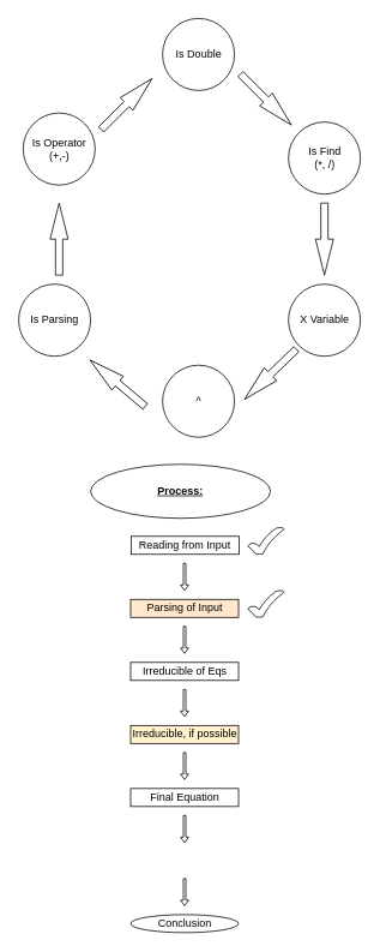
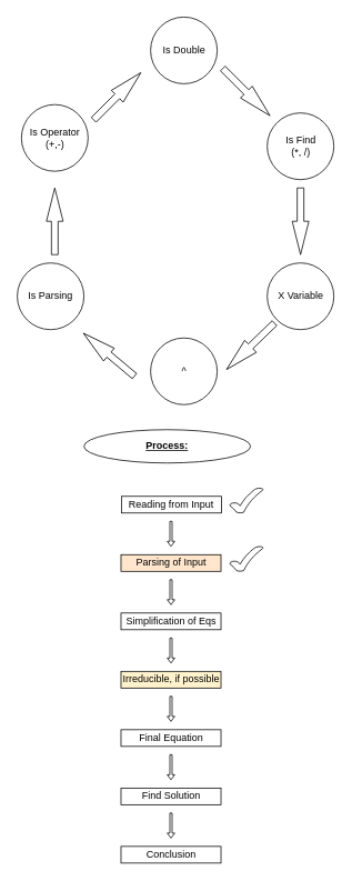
  <mxCell id="0" />
  <mxCell id="1" parent="0" />
  <mxCell id="2" value="" style="ellipse;whiteSpace=wrap;html=1;aspect=fixed;" parent="1" vertex="1"><mxGeometry x="180" y="20" width="80" height="80" as="geometry" /></mxCell>
  <mxCell id="3" value="Is Double" style="text;html=1;align=center;verticalAlign=middle;resizable=0;points=[];autosize=1;strokeColor=none;fillColor=none;" parent="1" vertex="1"><mxGeometry x="185" y="45" width="70" height="30" as="geometry" /></mxCell>
  <mxCell id="4" value="" style="html=1;shadow=0;dashed=0;align=center;verticalAlign=middle;shape=mxgraph.arrows2.arrow;dy=0.6;dx=40;notch=0;rotation=45;" parent="1" vertex="1"><mxGeometry x="255" y="100" width="80" height="20" as="geometry" /></mxCell>
  <mxCell id="5" value="" style="ellipse;whiteSpace=wrap;html=1;aspect=fixed;" parent="1" vertex="1"><mxGeometry x="320" y="135" width="80" height="80" as="geometry" /></mxCell>
  <mxCell id="6" value="Is Find&lt;br&gt;(*, /)" style="text;html=1;align=center;verticalAlign=middle;resizable=0;points=[];autosize=1;strokeColor=none;fillColor=none;" parent="1" vertex="1"><mxGeometry x="320" y="155" width="80" height="40" as="geometry" /></mxCell>
  <mxCell id="7" value="" style="html=1;shadow=0;dashed=0;align=center;verticalAlign=middle;shape=mxgraph.arrows2.arrow;dy=0.6;dx=40;notch=0;rotation=90;" parent="1" vertex="1"><mxGeometry x="320" y="255" width="80" height="20" as="geometry" /></mxCell>
  <mxCell id="8" value="" style="ellipse;whiteSpace=wrap;html=1;aspect=fixed;" parent="1" vertex="1"><mxGeometry x="320" y="315" width="80" height="80" as="geometry" /></mxCell>
  <mxCell id="9" value="X Variable" style="text;html=1;align=center;verticalAlign=middle;resizable=0;points=[];autosize=1;strokeColor=none;fillColor=none;" parent="1" vertex="1"><mxGeometry x="320" y="340" width="80" height="30" as="geometry" /></mxCell>
  <mxCell id="10" value="Is Parsing" style="ellipse;whiteSpace=wrap;html=1;aspect=fixed;" parent="1" vertex="1"><mxGeometry x="20" y="315" width="80" height="80" as="geometry" /></mxCell>
  <mxCell id="11" value="" style="ellipse;whiteSpace=wrap;html=1;aspect=fixed;" parent="1" vertex="1"><mxGeometry x="25" y="125" width="80" height="80" as="geometry" /></mxCell>
  <mxCell id="12" value="Is Operator&lt;br&gt;(+,-)" style="text;html=1;align=center;verticalAlign=middle;resizable=0;points=[];autosize=1;strokeColor=none;fillColor=none;" parent="1" vertex="1"><mxGeometry x="25" y="145" width="80" height="40" as="geometry" /></mxCell>
  <mxCell id="13" value="" style="html=1;shadow=0;dashed=0;align=center;verticalAlign=middle;shape=mxgraph.arrows2.arrow;dy=0.6;dx=40;notch=0;rotation=-90;" parent="1" vertex="1"><mxGeometry x="25" y="255" width="80" height="20" as="geometry" /></mxCell>
  <mxCell id="14" value="" style="html=1;shadow=0;dashed=0;align=center;verticalAlign=middle;shape=mxgraph.arrows2.arrow;dy=0.6;dx=40;notch=0;rotation=-140;" parent="1" vertex="1"><mxGeometry x="90" y="415" width="80" height="20" as="geometry" /></mxCell>
  <mxCell id="15" value="" style="ellipse;whiteSpace=wrap;html=1;aspect=fixed;" parent="1" vertex="1"><mxGeometry x="180" y="405" width="80" height="80" as="geometry" /></mxCell>
  <mxCell id="16" value="^" style="text;html=1;align=center;verticalAlign=middle;resizable=0;points=[];autosize=1;strokeColor=none;fillColor=none;" parent="1" vertex="1"><mxGeometry x="205" y="430" width="30" height="30" as="geometry" /></mxCell>
  <mxCell id="17" value="" style="html=1;shadow=0;dashed=0;align=center;verticalAlign=middle;shape=mxgraph.arrows2.arrow;dy=0.6;dx=40;notch=0;rotation=-224;" parent="1" vertex="1"><mxGeometry x="260" y="405" width="80" height="20" as="geometry" /></mxCell>
  <mxCell id="18" value="" style="html=1;shadow=0;dashed=0;align=center;verticalAlign=middle;shape=mxgraph.arrows2.arrow;dy=0.6;dx=40;notch=0;rotation=-45;" parent="1" vertex="1"><mxGeometry x="100" y="105" width="80" height="20" as="geometry" /></mxCell>
  <mxCell id="19" value="Reading from Input" style="rounded=0;whiteSpace=wrap;html=1;" parent="1" vertex="1"><mxGeometry x="145" y="595" width="120" height="20" as="geometry" /></mxCell>
  <mxCell id="20" value="" style="shape=singleArrow;direction=south;whiteSpace=wrap;html=1;" parent="1" vertex="1"><mxGeometry x="200" y="625" width="9" height="30" as="geometry" /></mxCell>
  <mxCell id="21" value="Parsing of Input" style="rounded=0;whiteSpace=wrap;html=1;fillColor=#ffe6cc;" parent="1" vertex="1"><mxGeometry x="144.5" y="665" width="120" height="20" as="geometry" /></mxCell>
  <mxCell id="22" value="" style="shape=singleArrow;direction=south;whiteSpace=wrap;html=1;" parent="1" vertex="1"><mxGeometry x="200" y="695" width="9" height="30" as="geometry" /></mxCell>
- <mxCell id="23" value="Irreducible of Eqs" style="rounded=0;whiteSpace=wrap;html=1;" parent="1" vertex="1"><mxGeometry x="144.5" y="735" width="120" height="20" as="geometry" /></mxCell>
+ <mxCell id="23" value="Simplification of Eqs" style="rounded=0;whiteSpace=wrap;html=1;" parent="1" vertex="1"><mxGeometry x="144.5" y="735" width="120" height="20" as="geometry" /></mxCell>
  <mxCell id="24" value="Irreducible, if possible" style="rounded=0;whiteSpace=wrap;html=1;fillColor=#fff2cc;" parent="1" vertex="1"><mxGeometry x="144.5" y="805" width="120" height="20" as="geometry" /></mxCell>
  <mxCell id="25" value="" style="shape=singleArrow;direction=south;whiteSpace=wrap;html=1;" parent="1" vertex="1"><mxGeometry x="200" y="765" width="9" height="30" as="geometry" /></mxCell>
  <mxCell id="26" value="Final Equation" style="rounded=0;whiteSpace=wrap;html=1;" parent="1" vertex="1"><mxGeometry x="144.5" y="875" width="120" height="20" as="geometry" /></mxCell>
  <mxCell id="27" value="" style="shape=singleArrow;direction=south;whiteSpace=wrap;html=1;" parent="1" vertex="1"><mxGeometry x="200" y="835" width="9" height="30" as="geometry" /></mxCell>
+ <mxCell id="28" value="Find Solution" style="rounded=0;whiteSpace=wrap;html=1;" parent="1" vertex="1"><mxGeometry x="144.5" y="945" width="120" height="20" as="geometry" /></mxCell>
  <mxCell id="29" value="" style="shape=singleArrow;direction=south;whiteSpace=wrap;html=1;" parent="1" vertex="1"><mxGeometry x="200" y="905" width="9" height="30" as="geometry" /></mxCell>
- <mxCell id="30" value="Conclusion" style="ellipse;whiteSpace=wrap;html=1;" parent="1" vertex="1"><mxGeometry x="144.5" y="1015" width="120" height="20" as="geometry" /></mxCell>
+ <mxCell id="30" value="Conclusion" style="rounded=0;whiteSpace=wrap;html=1;" parent="1" vertex="1"><mxGeometry x="144.5" y="1015" width="120" height="20" as="geometry" /></mxCell>
  <mxCell id="31" value="" style="shape=singleArrow;direction=south;whiteSpace=wrap;html=1;" parent="1" vertex="1"><mxGeometry x="200" y="975" width="9" height="30" as="geometry" /></mxCell>
  <mxCell id="32" value="" style="verticalLabelPosition=bottom;verticalAlign=top;html=1;shape=mxgraph.basic.tick" parent="1" vertex="1"><mxGeometry x="275" y="585" width="40" height="30" as="geometry" /></mxCell>
  <mxCell id="33" value="" style="verticalLabelPosition=bottom;verticalAlign=top;html=1;shape=mxgraph.basic.tick" parent="1" vertex="1"><mxGeometry x="275" y="655" width="40" height="30" as="geometry" /></mxCell>
- <mxCell id="34" value="&lt;b&gt;&lt;u&gt;Process:&lt;/u&gt;&lt;/b&gt;" style="ellipse;whiteSpace=wrap;html=1;" vertex="1" parent="1"><mxGeometry x="100" y="515" width="200" height="60" as="geometry" /></mxCell>
+ <mxCell id="34" value="&lt;b&gt;&lt;u&gt;Process:&lt;/u&gt;&lt;/b&gt;" style="ellipse;whiteSpace=wrap;html=1;" vertex="1" parent="1"><mxGeometry x="100" y="515" width="200" height="40" as="geometry" /></mxCell>
